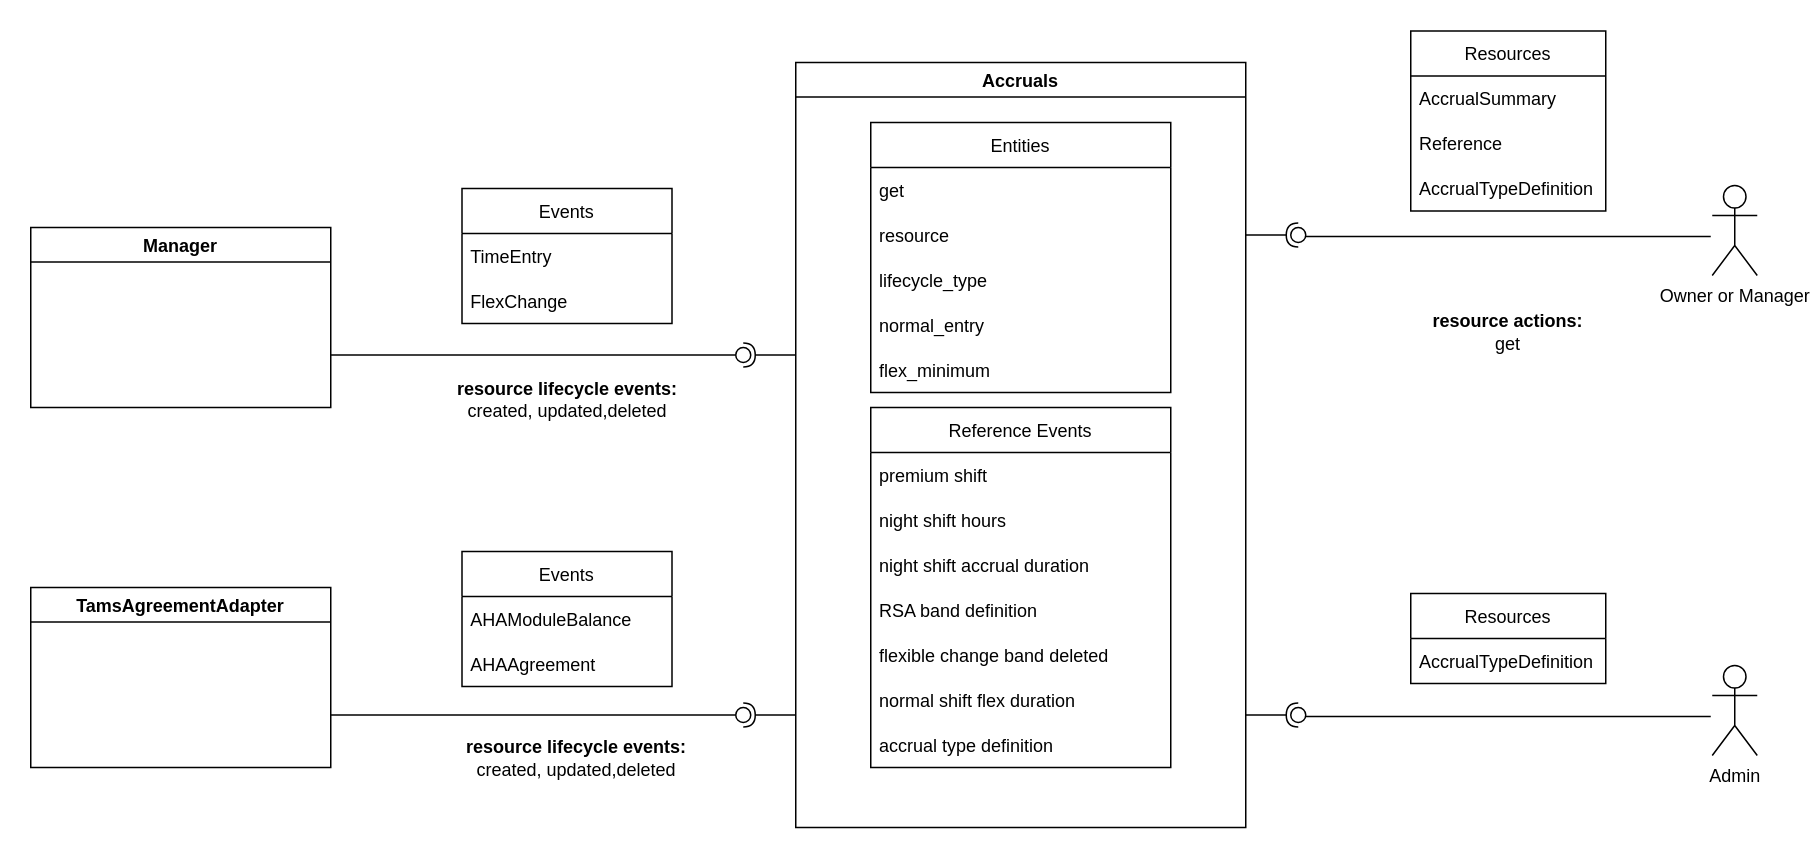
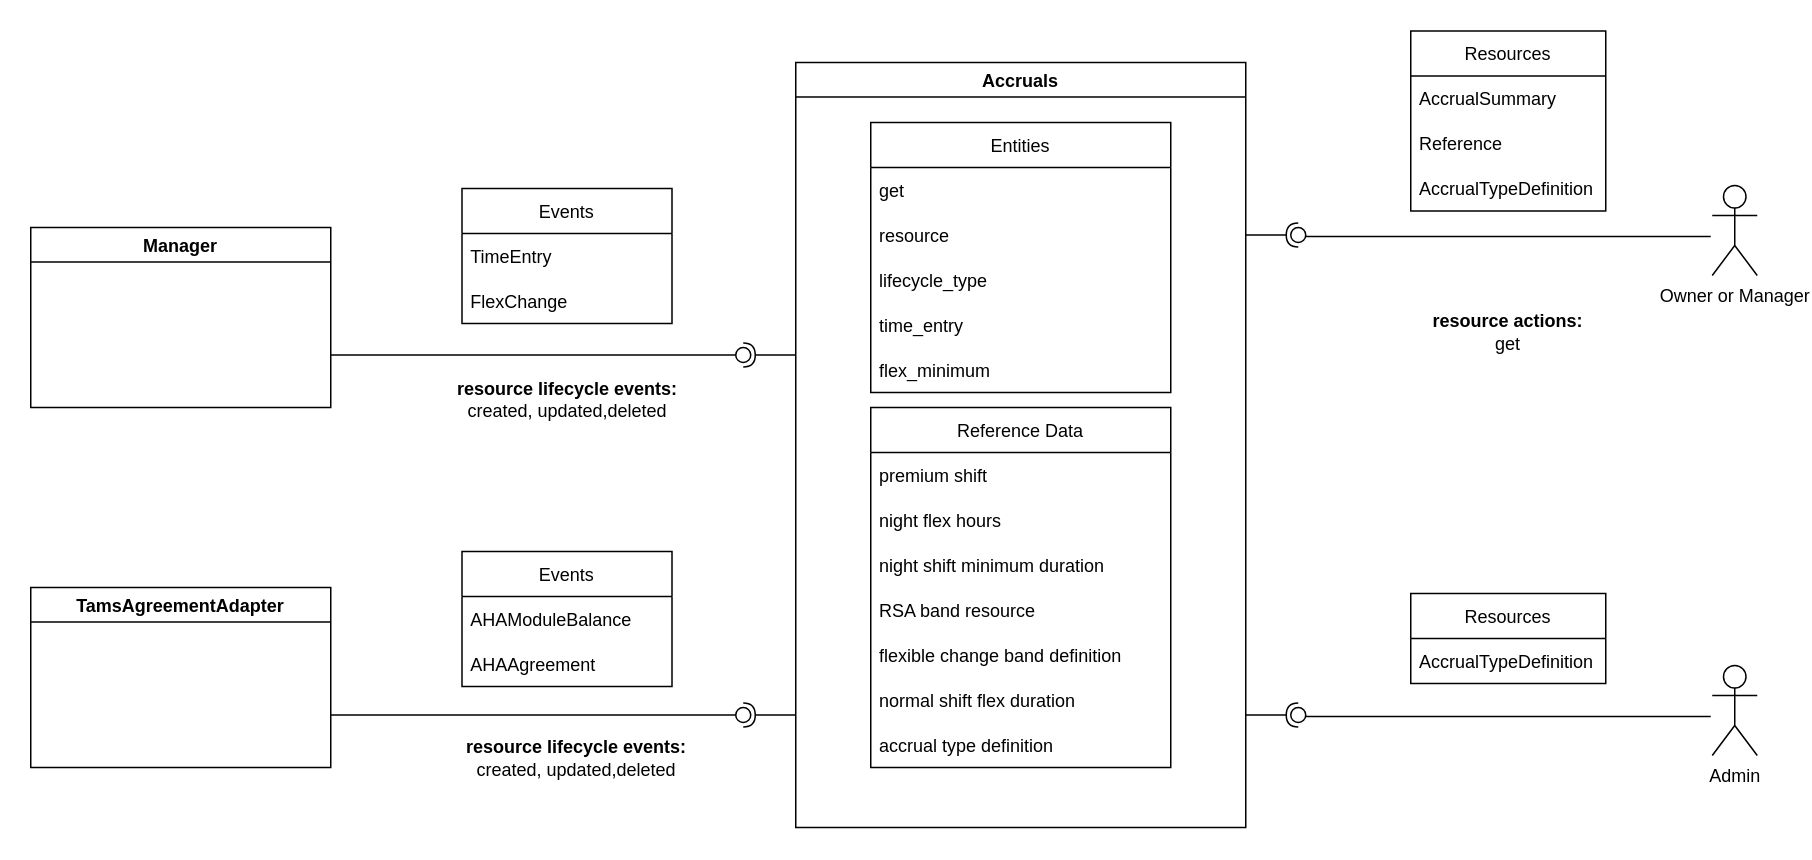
  <mxCell id="0" />
  <mxCell id="1" parent="0" />
  <mxCell id="2" value="Accruals" style="swimlane;" vertex="1" parent="1"><mxGeometry x="530" y="41" width="300" height="510" as="geometry" /></mxCell>
- <mxCell id="3" value="Reference Events" style="swimlane;fontStyle=0;childLayout=stackLayout;horizontal=1;startSize=30;horizontalStack=0;resizeParent=1;resizeParentMax=0;resizeLast=0;collapsible=1;marginBottom=0;" vertex="1" parent="2"><mxGeometry x="50" y="230" width="200" height="240" as="geometry" /></mxCell>
+ <mxCell id="3" value="Reference Data" style="swimlane;fontStyle=0;childLayout=stackLayout;horizontal=1;startSize=30;horizontalStack=0;resizeParent=1;resizeParentMax=0;resizeLast=0;collapsible=1;marginBottom=0;" vertex="1" parent="2"><mxGeometry x="50" y="230" width="200" height="240" as="geometry" /></mxCell>
  <mxCell id="4" value="premium shift" style="text;strokeColor=none;fillColor=none;align=left;verticalAlign=middle;spacingLeft=4;spacingRight=4;overflow=hidden;points=[[0,0.5],[1,0.5]];portConstraint=eastwest;rotatable=0;" vertex="1" parent="3"><mxGeometry y="30" width="200" height="30" as="geometry" /></mxCell>
- <mxCell id="5" value="night shift hours" style="text;strokeColor=none;fillColor=none;align=left;verticalAlign=middle;spacingLeft=4;spacingRight=4;overflow=hidden;points=[[0,0.5],[1,0.5]];portConstraint=eastwest;rotatable=0;" vertex="1" parent="3"><mxGeometry y="60" width="200" height="30" as="geometry" /></mxCell>
- <mxCell id="6" value="night shift accrual duration" style="text;strokeColor=none;fillColor=none;align=left;verticalAlign=middle;spacingLeft=4;spacingRight=4;overflow=hidden;points=[[0,0.5],[1,0.5]];portConstraint=eastwest;rotatable=0;" vertex="1" parent="3"><mxGeometry y="90" width="200" height="30" as="geometry" /></mxCell>
- <mxCell id="7" value="RSA band definition" style="text;strokeColor=none;fillColor=none;align=left;verticalAlign=middle;spacingLeft=4;spacingRight=4;overflow=hidden;points=[[0,0.5],[1,0.5]];portConstraint=eastwest;rotatable=0;" vertex="1" parent="3"><mxGeometry y="120" width="200" height="30" as="geometry" /></mxCell>
- <mxCell id="8" value="flexible change band deleted" style="text;strokeColor=none;fillColor=none;align=left;verticalAlign=middle;spacingLeft=4;spacingRight=4;overflow=hidden;points=[[0,0.5],[1,0.5]];portConstraint=eastwest;rotatable=0;" vertex="1" parent="3"><mxGeometry y="150" width="200" height="30" as="geometry" /></mxCell>
+ <mxCell id="5" value="night flex hours" style="text;strokeColor=none;fillColor=none;align=left;verticalAlign=middle;spacingLeft=4;spacingRight=4;overflow=hidden;points=[[0,0.5],[1,0.5]];portConstraint=eastwest;rotatable=0;" vertex="1" parent="3"><mxGeometry y="60" width="200" height="30" as="geometry" /></mxCell>
+ <mxCell id="6" value="night shift minimum duration" style="text;strokeColor=none;fillColor=none;align=left;verticalAlign=middle;spacingLeft=4;spacingRight=4;overflow=hidden;points=[[0,0.5],[1,0.5]];portConstraint=eastwest;rotatable=0;" vertex="1" parent="3"><mxGeometry y="90" width="200" height="30" as="geometry" /></mxCell>
+ <mxCell id="7" value="RSA band resource" style="text;strokeColor=none;fillColor=none;align=left;verticalAlign=middle;spacingLeft=4;spacingRight=4;overflow=hidden;points=[[0,0.5],[1,0.5]];portConstraint=eastwest;rotatable=0;" vertex="1" parent="3"><mxGeometry y="120" width="200" height="30" as="geometry" /></mxCell>
+ <mxCell id="8" value="flexible change band definition" style="text;strokeColor=none;fillColor=none;align=left;verticalAlign=middle;spacingLeft=4;spacingRight=4;overflow=hidden;points=[[0,0.5],[1,0.5]];portConstraint=eastwest;rotatable=0;" vertex="1" parent="3"><mxGeometry y="150" width="200" height="30" as="geometry" /></mxCell>
  <mxCell id="9" value="normal shift flex duration" style="text;strokeColor=none;fillColor=none;align=left;verticalAlign=middle;spacingLeft=4;spacingRight=4;overflow=hidden;points=[[0,0.5],[1,0.5]];portConstraint=eastwest;rotatable=0;" vertex="1" parent="3"><mxGeometry y="180" width="200" height="30" as="geometry" /></mxCell>
  <mxCell id="10" value="accrual type definition" style="text;strokeColor=none;fillColor=none;align=left;verticalAlign=middle;spacingLeft=4;spacingRight=4;overflow=hidden;points=[[0,0.5],[1,0.5]];portConstraint=eastwest;rotatable=0;" vertex="1" parent="3"><mxGeometry y="210" width="200" height="30" as="geometry" /></mxCell>
  <mxCell id="11" value="Entities" style="swimlane;fontStyle=0;childLayout=stackLayout;horizontal=1;startSize=30;horizontalStack=0;resizeParent=1;resizeParentMax=0;resizeLast=0;collapsible=1;marginBottom=0;" vertex="1" parent="2"><mxGeometry x="50" y="40" width="200" height="180" as="geometry" /></mxCell>
  <mxCell id="12" value="get" style="text;strokeColor=none;fillColor=none;align=left;verticalAlign=middle;spacingLeft=4;spacingRight=4;overflow=hidden;points=[[0,0.5],[1,0.5]];portConstraint=eastwest;rotatable=0;" vertex="1" parent="11"><mxGeometry y="30" width="200" height="30" as="geometry" /></mxCell>
  <mxCell id="13" value="resource" style="text;strokeColor=none;fillColor=none;align=left;verticalAlign=middle;spacingLeft=4;spacingRight=4;overflow=hidden;points=[[0,0.5],[1,0.5]];portConstraint=eastwest;rotatable=0;" vertex="1" parent="11"><mxGeometry y="60" width="200" height="30" as="geometry" /></mxCell>
  <mxCell id="14" value="lifecycle_type" style="text;strokeColor=none;fillColor=none;align=left;verticalAlign=middle;spacingLeft=4;spacingRight=4;overflow=hidden;points=[[0,0.5],[1,0.5]];portConstraint=eastwest;rotatable=0;" vertex="1" parent="11"><mxGeometry y="90" width="200" height="30" as="geometry" /></mxCell>
- <mxCell id="15" value="normal_entry" style="text;strokeColor=none;fillColor=none;align=left;verticalAlign=middle;spacingLeft=4;spacingRight=4;overflow=hidden;points=[[0,0.5],[1,0.5]];portConstraint=eastwest;rotatable=0;" vertex="1" parent="11"><mxGeometry y="120" width="200" height="30" as="geometry" /></mxCell>
+ <mxCell id="15" value="time_entry" style="text;strokeColor=none;fillColor=none;align=left;verticalAlign=middle;spacingLeft=4;spacingRight=4;overflow=hidden;points=[[0,0.5],[1,0.5]];portConstraint=eastwest;rotatable=0;" vertex="1" parent="11"><mxGeometry y="120" width="200" height="30" as="geometry" /></mxCell>
  <mxCell id="16" value="flex_minimum" style="text;strokeColor=none;fillColor=none;align=left;verticalAlign=middle;spacingLeft=4;spacingRight=4;overflow=hidden;points=[[0,0.5],[1,0.5]];portConstraint=eastwest;rotatable=0;" vertex="1" parent="11"><mxGeometry y="150" width="200" height="30" as="geometry" /></mxCell>
  <mxCell id="17" value="Manager" style="swimlane;" vertex="1" parent="1"><mxGeometry x="20" y="151" width="200" height="120" as="geometry" /></mxCell>
  <mxCell id="18" value="Events" style="swimlane;fontStyle=0;childLayout=stackLayout;horizontal=1;startSize=30;horizontalStack=0;resizeParent=1;resizeParentMax=0;resizeLast=0;collapsible=1;marginBottom=0;" vertex="1" parent="1"><mxGeometry x="307.5" y="125" width="140" height="90" as="geometry" /></mxCell>
  <mxCell id="19" value="TimeEntry" style="text;strokeColor=none;fillColor=none;align=left;verticalAlign=middle;spacingLeft=4;spacingRight=4;overflow=hidden;points=[[0,0.5],[1,0.5]];portConstraint=eastwest;rotatable=0;" vertex="1" parent="18"><mxGeometry y="30" width="140" height="30" as="geometry" /></mxCell>
  <mxCell id="20" value="FlexChange" style="text;strokeColor=none;fillColor=none;align=left;verticalAlign=middle;spacingLeft=4;spacingRight=4;overflow=hidden;points=[[0,0.5],[1,0.5]];portConstraint=eastwest;rotatable=0;" vertex="1" parent="18"><mxGeometry y="60" width="140" height="30" as="geometry" /></mxCell>
  <mxCell id="21" value="TamsAgreementAdapter" style="swimlane;" vertex="1" parent="1"><mxGeometry x="20" y="391" width="200" height="120" as="geometry" /></mxCell>
  <mxCell id="22" value="Events" style="swimlane;fontStyle=0;childLayout=stackLayout;horizontal=1;startSize=30;horizontalStack=0;resizeParent=1;resizeParentMax=0;resizeLast=0;collapsible=1;marginBottom=0;" vertex="1" parent="1"><mxGeometry x="307.5" y="367" width="140" height="90" as="geometry" /></mxCell>
  <mxCell id="23" value="AHAModuleBalance" style="text;strokeColor=none;fillColor=none;align=left;verticalAlign=middle;spacingLeft=4;spacingRight=4;overflow=hidden;points=[[0,0.5],[1,0.5]];portConstraint=eastwest;rotatable=0;" vertex="1" parent="22"><mxGeometry y="30" width="140" height="30" as="geometry" /></mxCell>
  <mxCell id="24" value="AHAAgreement" style="text;strokeColor=none;fillColor=none;align=left;verticalAlign=middle;spacingLeft=4;spacingRight=4;overflow=hidden;points=[[0,0.5],[1,0.5]];portConstraint=eastwest;rotatable=0;" vertex="1" parent="22"><mxGeometry y="60" width="140" height="30" as="geometry" /></mxCell>
  <mxCell id="25" value="Owner or Manager" style="shape=umlActor;verticalLabelPosition=bottom;verticalAlign=top;html=1;outlineConnect=0;" vertex="1" parent="1"><mxGeometry x="1141" y="123" width="30" height="60" as="geometry" /></mxCell>
  <mxCell id="26" value="" style="rounded=0;orthogonalLoop=1;jettySize=auto;html=1;endArrow=none;endFill=0;sketch=0;sourcePerimeterSpacing=0;targetPerimeterSpacing=0;" edge="1" target="28" parent="1"><mxGeometry relative="1" as="geometry"><mxPoint y="236" as="sourcePoint" x="220" /></mxGeometry></mxCell>
  <mxCell id="27" value="" style="rounded=0;orthogonalLoop=1;jettySize=auto;html=1;endArrow=halfCircle;endFill=0;entryX=0.5;entryY=0.5;endSize=6;strokeWidth=1;sketch=0;" edge="1" target="28" parent="1"><mxGeometry relative="1" as="geometry"><mxPoint x="530" y="236" as="sourcePoint" /></mxGeometry></mxCell>
  <mxCell id="28" value="" style="ellipse;whiteSpace=wrap;html=1;align=center;aspect=fixed;resizable=0;points=[];outlineConnect=0;sketch=0;" vertex="1" parent="1"><mxGeometry x="490" y="231" width="10" height="10" as="geometry" /></mxCell>
  <mxCell id="29" value="" style="rounded=0;orthogonalLoop=1;jettySize=auto;html=1;endArrow=none;endFill=0;sketch=0;sourcePerimeterSpacing=0;targetPerimeterSpacing=0;" edge="1" target="30" parent="1"><mxGeometry relative="1" as="geometry"><mxPoint y="476" as="sourcePoint" x="220" /></mxGeometry></mxCell>
  <mxCell id="30" value="" style="ellipse;whiteSpace=wrap;html=1;align=center;aspect=fixed;resizable=0;points=[];outlineConnect=0;sketch=0;" vertex="1" parent="1"><mxGeometry x="490" y="471" width="10" height="10" as="geometry" /></mxCell>
  <mxCell id="31" value="" style="rounded=0;orthogonalLoop=1;jettySize=auto;html=1;endArrow=halfCircle;endFill=0;entryX=0.5;entryY=0.5;endSize=6;strokeWidth=1;sketch=0;" edge="1" parent="1"><mxGeometry relative="1" as="geometry"><mxPoint x="530" y="476" as="sourcePoint" /><mxPoint x="495" y="476" as="targetPoint" /></mxGeometry></mxCell>
  <mxCell id="32" value="" style="rounded=0;orthogonalLoop=1;jettySize=auto;html=1;endArrow=none;endFill=0;sketch=0;sourcePerimeterSpacing=0;targetPerimeterSpacing=0;" edge="1" parent="1"><mxGeometry relative="1" as="geometry"><mxPoint x="870" y="157" as="sourcePoint" /><mxPoint x="1140" y="157" as="targetPoint" /></mxGeometry></mxCell>
  <mxCell id="33" value="" style="rounded=0;orthogonalLoop=1;jettySize=auto;html=1;endArrow=halfCircle;endFill=0;entryX=0.5;entryY=0.5;endSize=6;strokeWidth=1;sketch=0;" edge="1" target="34" parent="1"><mxGeometry relative="1" as="geometry"><mxPoint x="830" y="156" as="sourcePoint" /></mxGeometry></mxCell>
  <mxCell id="34" value="" style="ellipse;whiteSpace=wrap;html=1;align=center;aspect=fixed;resizable=0;points=[];outlineConnect=0;sketch=0;" vertex="1" parent="1"><mxGeometry x="860" y="151" width="10" height="10" as="geometry" /></mxCell>
  <mxCell id="35" value="&lt;b&gt;resource lifecycle events:&lt;/b&gt; created, updated,deleted" style="text;html=1;strokeColor=none;fillColor=none;align=center;verticalAlign=middle;whiteSpace=wrap;rounded=0;" vertex="1" parent="1"><mxGeometry x="309" y="490" width="150" height="30" as="geometry" /></mxCell>
  <mxCell id="36" value="&lt;b&gt;resource lifecycle events:&lt;/b&gt; created, updated,deleted" style="text;html=1;strokeColor=none;fillColor=none;align=center;verticalAlign=middle;whiteSpace=wrap;rounded=0;" vertex="1" parent="1"><mxGeometry x="302.5" y="251" width="150" height="30" as="geometry" /></mxCell>
  <mxCell id="37" value="&lt;b&gt;resource actions:&lt;/b&gt;&lt;br&gt;get" style="text;html=1;strokeColor=none;fillColor=none;align=center;verticalAlign=middle;whiteSpace=wrap;rounded=0;" vertex="1" parent="1"><mxGeometry x="930" y="206" width="150" height="30" as="geometry" /></mxCell>
  <mxCell id="38" value="Resources" style="swimlane;fontStyle=0;childLayout=stackLayout;horizontal=1;startSize=30;horizontalStack=0;resizeParent=1;resizeParentMax=0;resizeLast=0;collapsible=1;marginBottom=0;" vertex="1" parent="1"><mxGeometry x="940" y="20" width="130" height="120" as="geometry" /></mxCell>
  <mxCell id="39" value="AccrualSummary" style="text;strokeColor=none;fillColor=none;align=left;verticalAlign=middle;spacingLeft=4;spacingRight=4;overflow=hidden;points=[[0,0.5],[1,0.5]];portConstraint=eastwest;rotatable=0;" vertex="1" parent="38"><mxGeometry y="30" width="130" height="30" as="geometry" /></mxCell>
  <mxCell id="40" value="Reference" style="text;strokeColor=none;fillColor=none;align=left;verticalAlign=middle;spacingLeft=4;spacingRight=4;overflow=hidden;points=[[0,0.5],[1,0.5]];portConstraint=eastwest;rotatable=0;" vertex="1" parent="38"><mxGeometry y="60" width="130" height="30" as="geometry" /></mxCell>
  <mxCell id="41" value="AccrualTypeDefinition" style="text;strokeColor=none;fillColor=none;align=left;verticalAlign=middle;spacingLeft=4;spacingRight=4;overflow=hidden;points=[[0,0.5],[1,0.5]];portConstraint=eastwest;rotatable=0;" vertex="1" parent="38"><mxGeometry y="90" width="130" height="30" as="geometry" /></mxCell>
  <mxCell id="42" value="Admin" style="shape=umlActor;verticalLabelPosition=bottom;verticalAlign=top;html=1;outlineConnect=0;" vertex="1" parent="1"><mxGeometry x="1141" y="443" width="30" height="60" as="geometry" /></mxCell>
  <mxCell id="43" value="" style="rounded=0;orthogonalLoop=1;jettySize=auto;html=1;endArrow=none;endFill=0;sketch=0;sourcePerimeterSpacing=0;targetPerimeterSpacing=0;" edge="1" parent="1"><mxGeometry relative="1" as="geometry"><mxPoint x="870" y="477" as="sourcePoint" /><mxPoint x="1140" y="477" as="targetPoint" /></mxGeometry></mxCell>
  <mxCell id="44" value="" style="rounded=0;orthogonalLoop=1;jettySize=auto;html=1;endArrow=halfCircle;endFill=0;entryX=0.5;entryY=0.5;endSize=6;strokeWidth=1;sketch=0;" edge="1" parent="1" target="45"><mxGeometry relative="1" as="geometry"><mxPoint x="830" y="476" as="sourcePoint" /></mxGeometry></mxCell>
  <mxCell id="45" value="" style="ellipse;whiteSpace=wrap;html=1;align=center;aspect=fixed;resizable=0;points=[];outlineConnect=0;sketch=0;" vertex="1" parent="1"><mxGeometry x="860" y="471" width="10" height="10" as="geometry" /></mxCell>
  <mxCell id="46" value="Resources" style="swimlane;fontStyle=0;childLayout=stackLayout;horizontal=1;startSize=30;horizontalStack=0;resizeParent=1;resizeParentMax=0;resizeLast=0;collapsible=1;marginBottom=0;" vertex="1" parent="1"><mxGeometry x="940" y="395" width="130" height="60" as="geometry" /></mxCell>
  <mxCell id="47" value="AccrualTypeDefinition" style="text;strokeColor=none;fillColor=none;align=left;verticalAlign=middle;spacingLeft=4;spacingRight=4;overflow=hidden;points=[[0,0.5],[1,0.5]];portConstraint=eastwest;rotatable=0;" vertex="1" parent="46"><mxGeometry y="30" width="130" height="30" as="geometry" /></mxCell>
